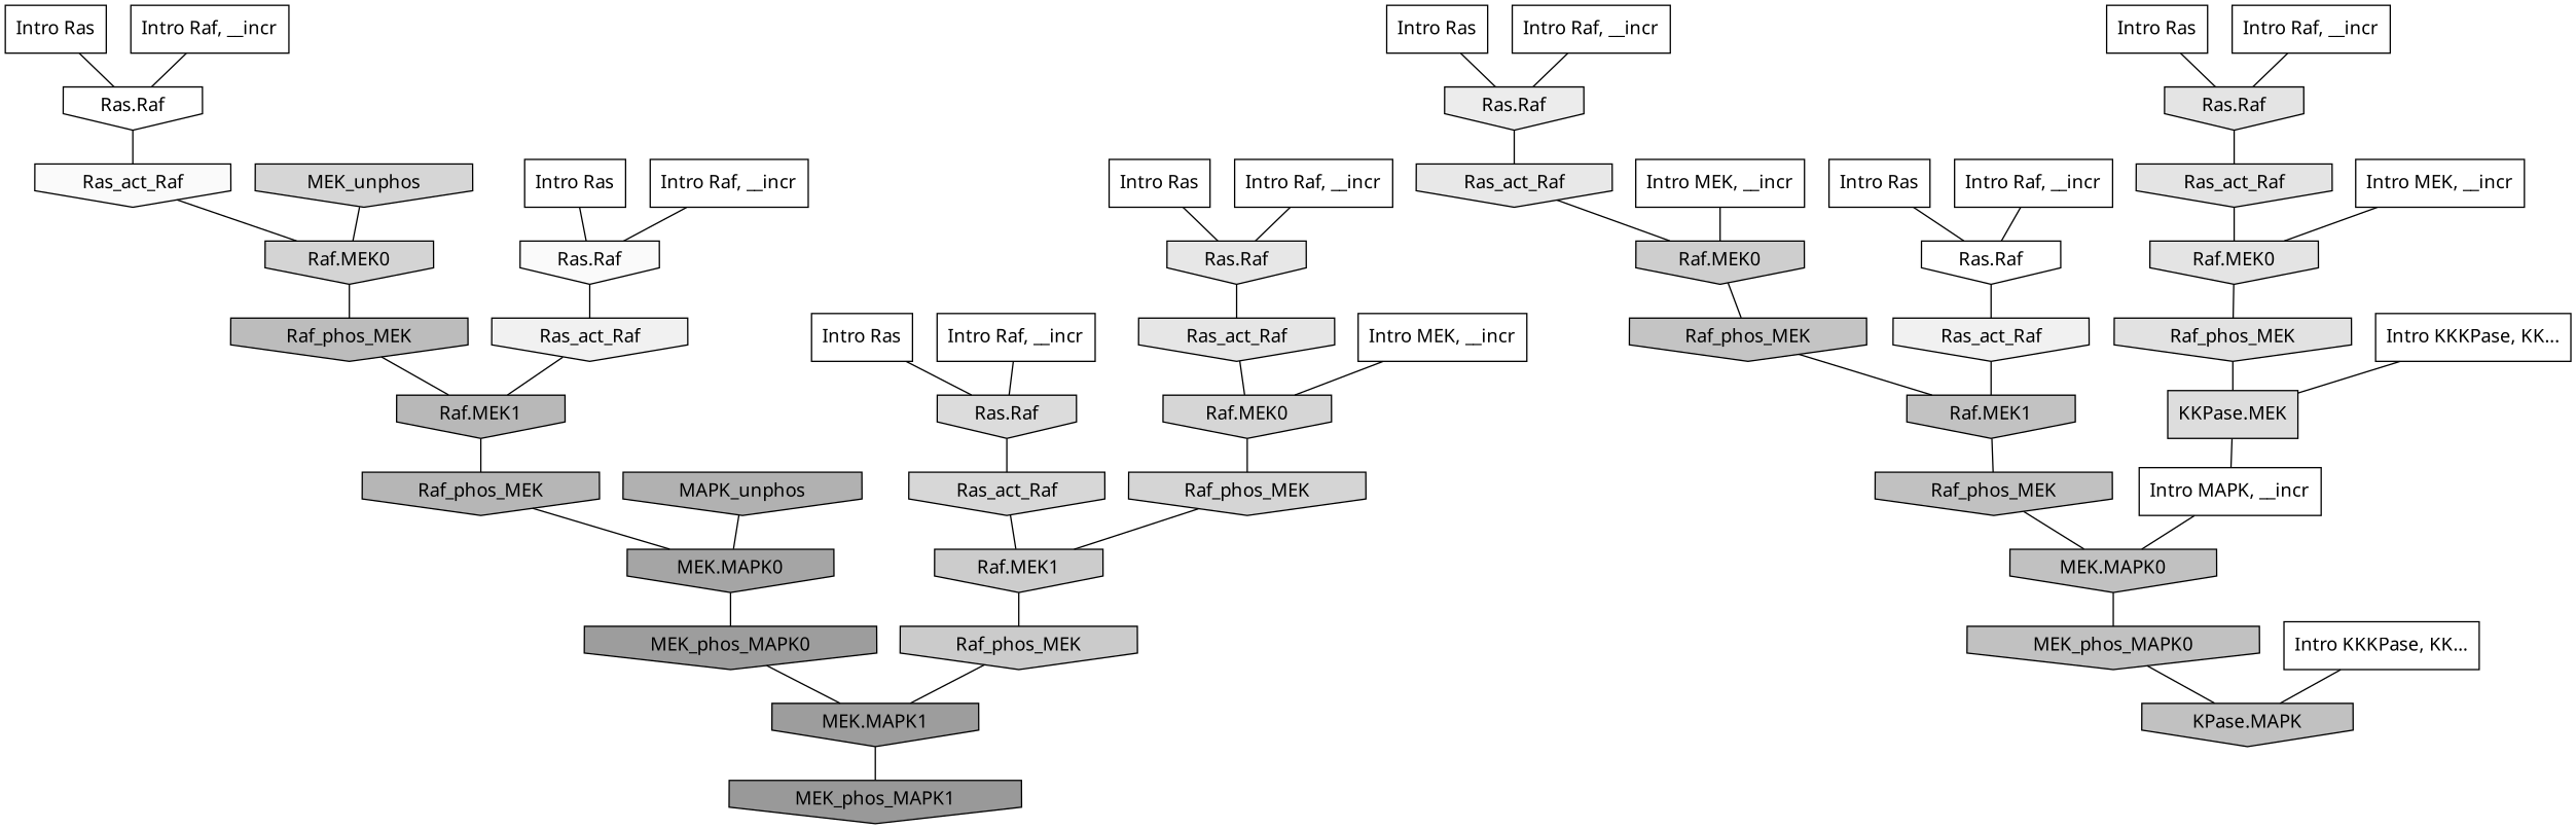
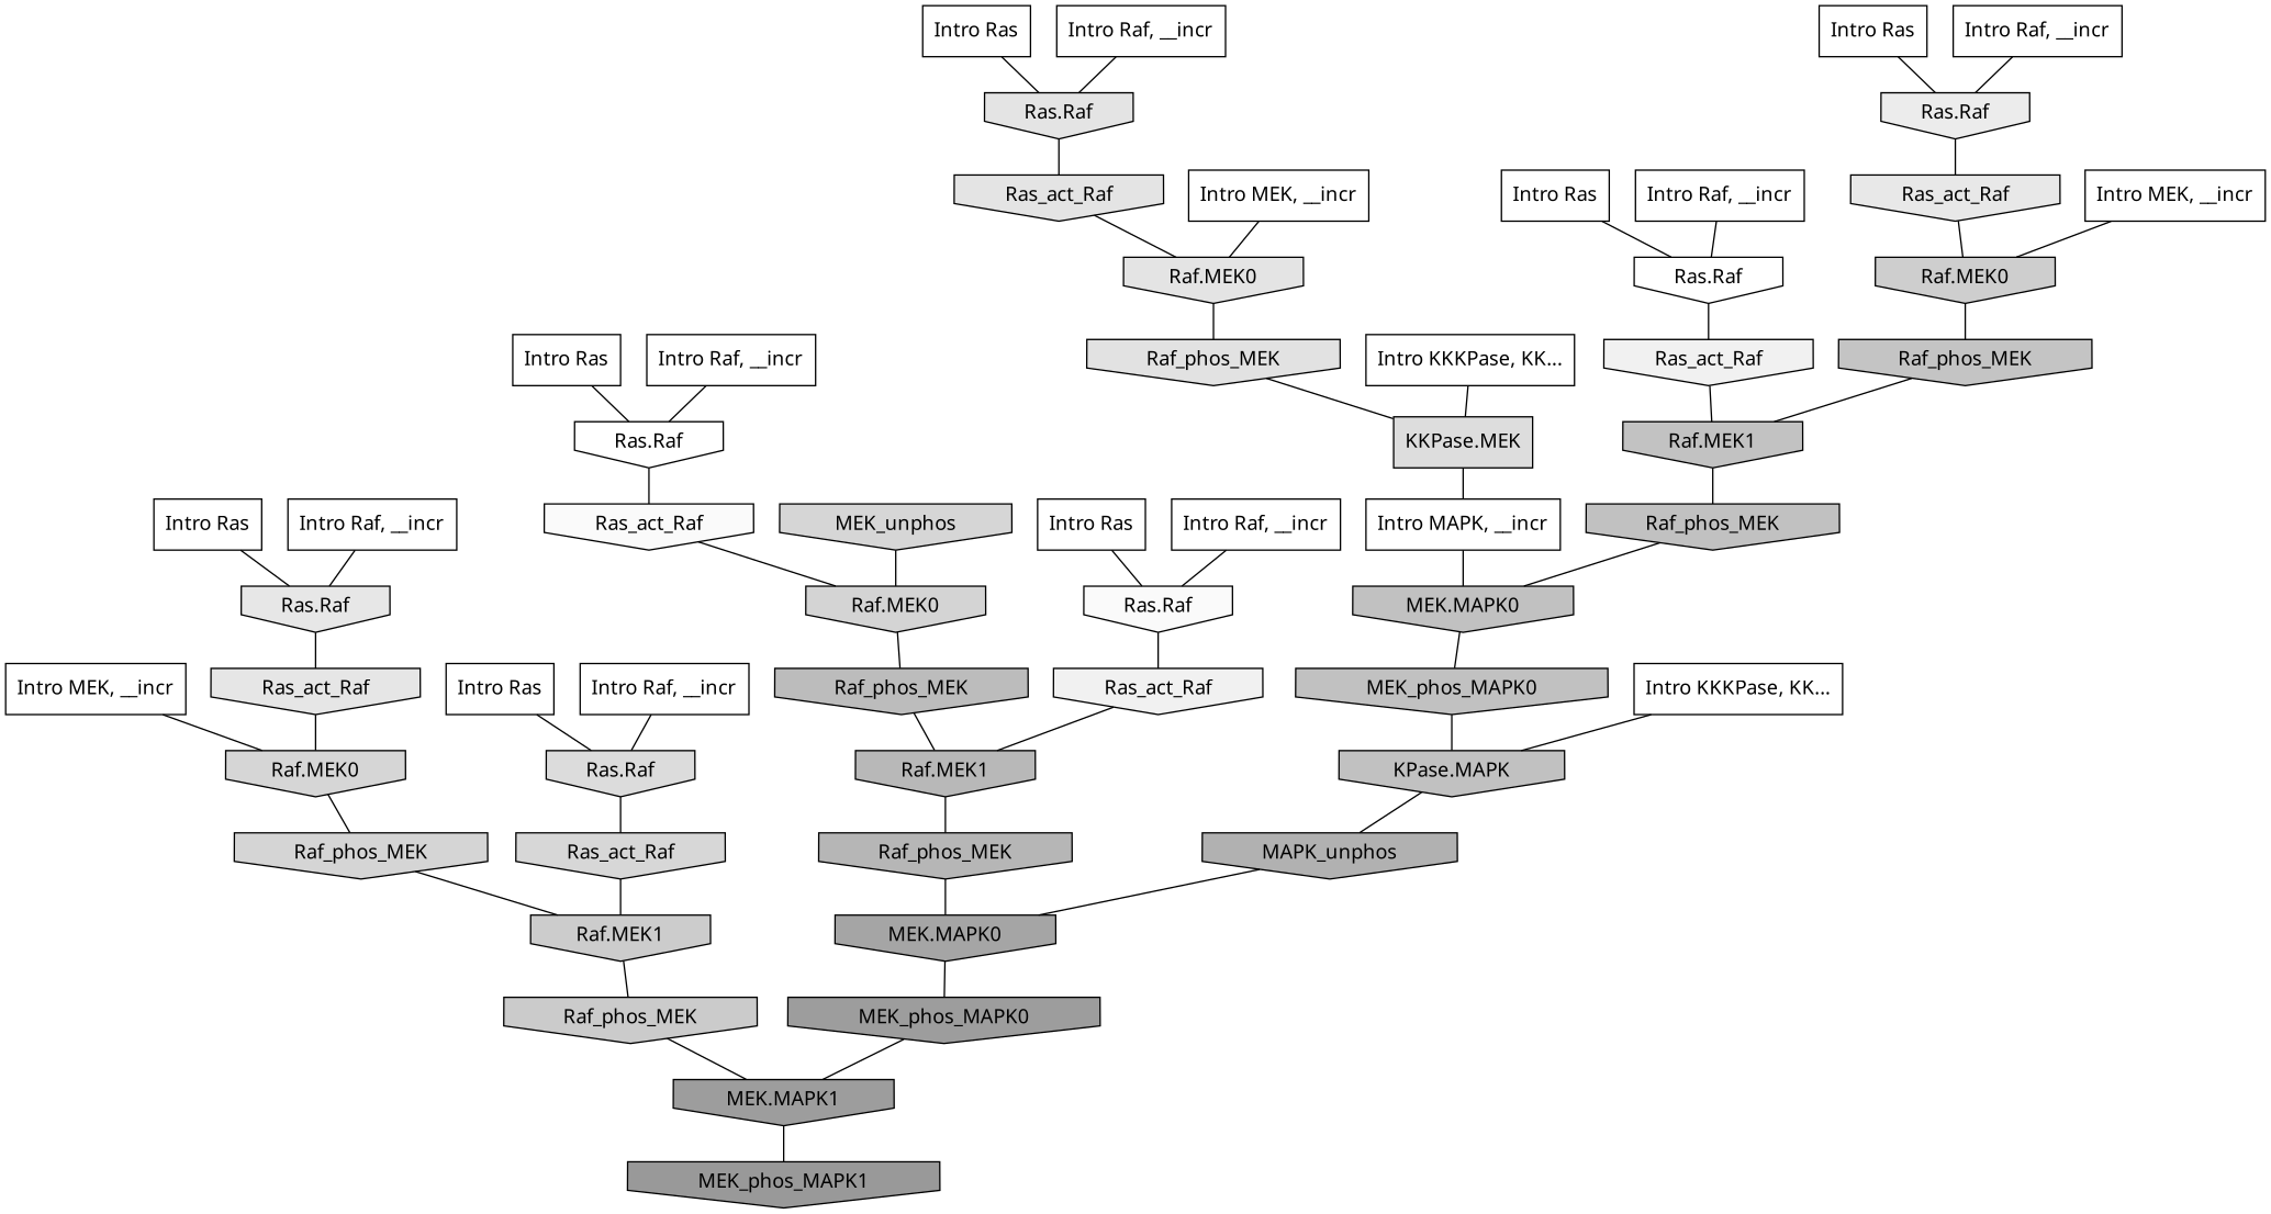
  digraph {
    rankdir=TB
    ranksep=0.30
    node [fillcolor="0.000 0.000 1.000" fontname="CMU Serif" shape=invhouse style=filled]
    edge [color="0.000 0.000 0.000" dir=none fontname="CMU Serif"]
    n1 [label="Intro Ras" shape=rectangle]
    n2 [fillcolor="0.000 0.000 0.980" label="Ras.Raf"]
    n3 [fillcolor="0.000 0.000 0.942" label=Ras_act_Raf]
    n4 [label="Intro Ras" shape=rectangle]
    n5 [label="Ras.Raf"]
    n6 [fillcolor="0.000 0.000 0.945" label=Ras_act_Raf]
    n7 [label="Intro Ras" shape=rectangle]
    n8 [fillcolor="0.000 0.000 0.925" label="Ras.Raf"]
    n9 [fillcolor="0.000 0.000 0.908" label=Ras_act_Raf]
    n10 [label="Intro Ras" shape=rectangle]
    n11 [fillcolor="0.000 0.000 0.893" label="Ras.Raf"]
    n12 [fillcolor="0.000 0.000 0.891" label=Ras_act_Raf]
    n13 [label="Intro Ras" shape=rectangle]
    n14 [label="Ras.Raf"]
    n15 [fillcolor="0.000 0.000 0.977" label=Ras_act_Raf]
    n16 [label="Intro Ras" shape=rectangle]
    n17 [fillcolor="0.000 0.000 0.862" label="Ras.Raf"]
    n18 [fillcolor="0.000 0.000 0.843" label=Ras_act_Raf]
    n19 [label="Intro Ras" shape=rectangle]
    n20 [fillcolor="0.000 0.000 0.906" label="Ras.Raf"]
    n21 [fillcolor="0.000 0.000 0.902" label=Ras_act_Raf]
    n22 [label="Intro Raf, __incr" shape=rectangle]
    n23 [label="Intro Raf, __incr" shape=rectangle]
    n24 [label="Intro Raf, __incr" shape=rectangle]
    n25 [label="Intro Raf, __incr" shape=rectangle]
    n26 [label="Intro Raf, __incr" shape=rectangle]
    n27 [label="Intro Raf, __incr" shape=rectangle]
    n28 [label="Intro Raf, __incr" shape=rectangle]
    n29 [label="Intro MEK, __incr" shape=rectangle]
    n30 [fillcolor="0.000 0.000 0.839" label="Raf.MEK0"]
    n31 [fillcolor="0.000 0.000 0.834" label=Raf_phos_MEK]
    n32 [label="Intro MEK, __incr" shape=rectangle]
    n33 [fillcolor="0.000 0.000 0.805" label="Raf.MEK0"]
    n34 [fillcolor="0.000 0.000 0.768" label=Raf_phos_MEK]
    n35 [label="Intro MEK, __incr" shape=rectangle]
    n36 [fillcolor="0.000 0.000 0.891" label="Raf.MEK0"]
    n37 [fillcolor="0.000 0.000 0.883" label=Raf_phos_MEK]
    n38 [label="Intro MAPK, __incr" shape=rectangle]
    n39 [fillcolor="0.000 0.000 0.757" label="MEK.MAPK0"]
    n40 [fillcolor="0.000 0.000 0.754" label=MEK_phos_MAPK0]
    n41 [label="Intro KKKPase, KK..." shape=rectangle]
    n42 [fillcolor="0.000 0.000 0.754" label="KPase.MAPK"]
    n43 [fillcolor="0.000 0.000 0.693" label=MAPK_unphos]
    n44 [label="Intro KKKPase, KK..." shape=rectangle]
    n45 [fillcolor="0.000 0.000 0.866" label="KKPase.MEK" shape=box]
    n46 [fillcolor="0.000 0.000 0.830" label="Raf.MEK0"]
    n47 [fillcolor="0.000 0.000 0.759" label="Raf.MEK1"]
    n48 [fillcolor="0.000 0.000 0.722" label="Raf.MEK1"]
    n49 [fillcolor="0.000 0.000 0.736" label=Raf_phos_MEK]
    n50 [fillcolor="0.000 0.000 0.757" label=Raf_phos_MEK]
    n51 [fillcolor="0.000 0.000 0.712" label=Raf_phos_MEK]
    n52 [fillcolor="0.000 0.000 0.837" label=MEK_unphos]
    n53 [fillcolor="0.000 0.000 0.799" label="Raf.MEK1"]
    n54 [fillcolor="0.000 0.000 0.795" label=Raf_phos_MEK]
    n55 [fillcolor="0.000 0.000 0.615" label="MEK.MAPK1"]
    n56 [fillcolor="0.000 0.000 0.600" label=MEK_phos_MAPK1]
    n57 [fillcolor="0.000 0.000 0.646" label="MEK.MAPK0"]
    n58 [fillcolor="0.000 0.000 0.615" label=MEK_phos_MAPK0]
    n1 -> n2
    n2 -> n3
    n3 -> n48
    n4 -> n5
    n5 -> n6
    n6 -> n47
    n7 -> n8
    n8 -> n9
    n9 -> n33
    n10 -> n11
    n11 -> n12
    n12 -> n36
    n13 -> n14
    n14 -> n15
    n15 -> n46
    n16 -> n17
    n17 -> n18
    n18 -> n53
    n19 -> n20
    n20 -> n21
    n21 -> n30
    n22 -> n11
    n23 -> n2
    n24 -> n20
    n25 -> n17
    n26 -> n8
    n27 -> n14
    n28 -> n5
    n29 -> n30
    n30 -> n31
    n31 -> n53
    n32 -> n33
    n33 -> n34
    n34 -> n47
    n35 -> n36
    n36 -> n37
    n37 -> n45
    n38 -> n39
    n39 -> n40
    n40 -> n42
    n41 -> n42
+   n42 -> n43
    n43 -> n57
    n44 -> n45
    n45 -> n38
    n46 -> n49
    n47 -> n50
    n48 -> n51
    n49 -> n48
    n50 -> n39
    n51 -> n57
    n52 -> n46
    n53 -> n54
    n54 -> n55
    n55 -> n56
    n57 -> n58
    n58 -> n55
  }
